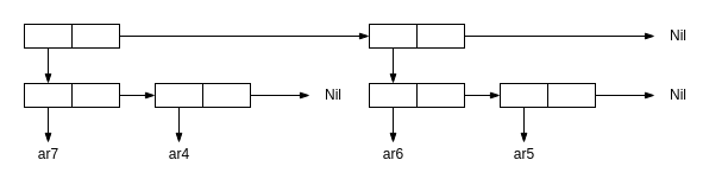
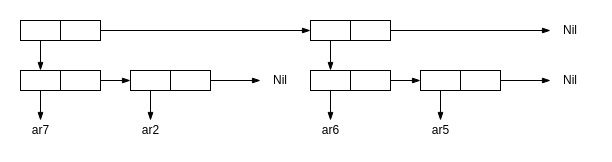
  <mxCell id="0" />
  <mxCell id="1" parent="0" />
  <mxCell id="2" value="" style="rounded=0;whiteSpace=wrap;html=1;" parent="1" vertex="1"><mxGeometry x="20" y="20" width="40" height="20" as="geometry" /></mxCell>
  <mxCell id="3" value="" style="rounded=0;whiteSpace=wrap;html=1;" parent="1" vertex="1"><mxGeometry x="60" y="20" width="40" height="20" as="geometry" /></mxCell>
  <mxCell id="4" value="" style="endArrow=blockThin;html=1;exitX=0.5;exitY=1;exitDx=0;exitDy=0;endFill=1;" parent="1" source="2" edge="1"><mxGeometry width="50" height="50" relative="1" as="geometry"><mxPoint x="70" y="90" as="sourcePoint" /><mxPoint x="40" y="70" as="targetPoint" /></mxGeometry></mxCell>
  <mxCell id="5" value="" style="endArrow=blockThin;html=1;exitX=1;exitY=0.5;exitDx=0;exitDy=0;endFill=1;entryX=0;entryY=0.5;entryDx=0;entryDy=0;" parent="1" source="3" edge="1" target="17"><mxGeometry width="50" height="50" relative="1" as="geometry"><mxPoint x="50" y="50" as="sourcePoint" /><mxPoint x="150" y="30" as="targetPoint" /></mxGeometry></mxCell>
  <mxCell id="6" value="Nil" style="text;html=1;strokeColor=none;fillColor=none;align=center;verticalAlign=middle;whiteSpace=wrap;rounded=0;" parent="1" vertex="1"><mxGeometry x="260" y="70" width="40" height="20" as="geometry" /></mxCell>
  <mxCell id="7" value="" style="rounded=0;whiteSpace=wrap;html=1;" vertex="1" parent="1"><mxGeometry x="20" y="70" width="40" height="20" as="geometry" /></mxCell>
  <mxCell id="8" value="" style="rounded=0;whiteSpace=wrap;html=1;" vertex="1" parent="1"><mxGeometry x="60" y="70" width="40" height="20" as="geometry" /></mxCell>
  <mxCell id="9" value="" style="endArrow=blockThin;html=1;exitX=0.5;exitY=1;exitDx=0;exitDy=0;endFill=1;" edge="1" parent="1" source="7"><mxGeometry width="50" height="50" relative="1" as="geometry"><mxPoint x="70" y="140" as="sourcePoint" /><mxPoint x="40" y="120" as="targetPoint" /></mxGeometry></mxCell>
  <mxCell id="10" value="" style="endArrow=blockThin;html=1;exitX=1;exitY=0.5;exitDx=0;exitDy=0;endFill=1;" edge="1" parent="1" source="8"><mxGeometry width="50" height="50" relative="1" as="geometry"><mxPoint x="50" y="100" as="sourcePoint" /><mxPoint x="130" y="80" as="targetPoint" /></mxGeometry></mxCell>
  <mxCell id="11" value="" style="rounded=0;whiteSpace=wrap;html=1;" vertex="1" parent="1"><mxGeometry x="130" y="70" width="40" height="20" as="geometry" /></mxCell>
  <mxCell id="12" value="" style="rounded=0;whiteSpace=wrap;html=1;" vertex="1" parent="1"><mxGeometry x="170" y="70" width="40" height="20" as="geometry" /></mxCell>
  <mxCell id="13" value="" style="endArrow=blockThin;html=1;exitX=0.5;exitY=1;exitDx=0;exitDy=0;endFill=1;" edge="1" parent="1" source="11"><mxGeometry width="50" height="50" relative="1" as="geometry"><mxPoint x="180" y="140" as="sourcePoint" /><mxPoint x="150" y="120" as="targetPoint" /></mxGeometry></mxCell>
  <mxCell id="14" value="" style="endArrow=blockThin;html=1;exitX=1;exitY=0.5;exitDx=0;exitDy=0;endFill=1;" edge="1" parent="1" source="12"><mxGeometry width="50" height="50" relative="1" as="geometry"><mxPoint x="160" y="100" as="sourcePoint" /><mxPoint x="260" y="80" as="targetPoint" /></mxGeometry></mxCell>
  <mxCell id="15" value="ar7" style="text;html=1;align=center;verticalAlign=middle;resizable=0;points=[];autosize=1;" vertex="1" parent="1"><mxGeometry x="25" y="120" width="30" height="20" as="geometry" /></mxCell>
- <mxCell id="16" value="ar4" style="text;html=1;align=center;verticalAlign=middle;resizable=0;points=[];autosize=1;" vertex="1" parent="1"><mxGeometry x="135" y="120" width="30" height="20" as="geometry" /></mxCell>
+ <mxCell id="16" value="ar2" style="text;html=1;align=center;verticalAlign=middle;resizable=0;points=[];autosize=1;" vertex="1" parent="1"><mxGeometry x="135" y="120" width="30" height="20" as="geometry" /></mxCell>
  <mxCell id="17" value="" style="rounded=0;whiteSpace=wrap;html=1;" vertex="1" parent="1"><mxGeometry x="310" y="20" width="40" height="20" as="geometry" /></mxCell>
  <mxCell id="18" value="" style="rounded=0;whiteSpace=wrap;html=1;" vertex="1" parent="1"><mxGeometry x="350" y="20" width="40" height="20" as="geometry" /></mxCell>
  <mxCell id="19" value="" style="endArrow=blockThin;html=1;exitX=0.5;exitY=1;exitDx=0;exitDy=0;endFill=1;" edge="1" parent="1" source="17"><mxGeometry width="50" height="50" relative="1" as="geometry"><mxPoint x="360" y="90" as="sourcePoint" /><mxPoint x="330" y="70" as="targetPoint" /></mxGeometry></mxCell>
  <mxCell id="20" value="" style="endArrow=blockThin;html=1;exitX=1;exitY=0.5;exitDx=0;exitDy=0;endFill=1;" edge="1" parent="1" source="18"><mxGeometry width="50" height="50" relative="1" as="geometry"><mxPoint x="340" y="50" as="sourcePoint" /><mxPoint x="550" y="30" as="targetPoint" /></mxGeometry></mxCell>
  <mxCell id="21" value="Nil" style="text;html=1;strokeColor=none;fillColor=none;align=center;verticalAlign=middle;whiteSpace=wrap;rounded=0;" vertex="1" parent="1"><mxGeometry x="550" y="70" width="40" height="20" as="geometry" /></mxCell>
  <mxCell id="22" value="" style="rounded=0;whiteSpace=wrap;html=1;" vertex="1" parent="1"><mxGeometry x="310" y="70" width="40" height="20" as="geometry" /></mxCell>
  <mxCell id="23" value="" style="rounded=0;whiteSpace=wrap;html=1;" vertex="1" parent="1"><mxGeometry x="350" y="70" width="40" height="20" as="geometry" /></mxCell>
  <mxCell id="24" value="" style="endArrow=blockThin;html=1;exitX=0.5;exitY=1;exitDx=0;exitDy=0;endFill=1;" edge="1" parent="1" source="22"><mxGeometry width="50" height="50" relative="1" as="geometry"><mxPoint x="360" y="140" as="sourcePoint" /><mxPoint x="330" y="120" as="targetPoint" /></mxGeometry></mxCell>
  <mxCell id="25" value="" style="endArrow=blockThin;html=1;exitX=1;exitY=0.5;exitDx=0;exitDy=0;endFill=1;" edge="1" parent="1" source="23"><mxGeometry width="50" height="50" relative="1" as="geometry"><mxPoint x="340" y="100" as="sourcePoint" /><mxPoint x="420" y="80" as="targetPoint" /></mxGeometry></mxCell>
  <mxCell id="26" value="" style="rounded=0;whiteSpace=wrap;html=1;" vertex="1" parent="1"><mxGeometry x="420" y="70" width="40" height="20" as="geometry" /></mxCell>
  <mxCell id="27" value="" style="rounded=0;whiteSpace=wrap;html=1;" vertex="1" parent="1"><mxGeometry x="460" y="70" width="40" height="20" as="geometry" /></mxCell>
  <mxCell id="28" value="" style="endArrow=blockThin;html=1;exitX=0.5;exitY=1;exitDx=0;exitDy=0;endFill=1;" edge="1" parent="1" source="26"><mxGeometry width="50" height="50" relative="1" as="geometry"><mxPoint x="470" y="140" as="sourcePoint" /><mxPoint x="440" y="120" as="targetPoint" /></mxGeometry></mxCell>
  <mxCell id="29" value="" style="endArrow=blockThin;html=1;exitX=1;exitY=0.5;exitDx=0;exitDy=0;endFill=1;" edge="1" parent="1" source="27"><mxGeometry width="50" height="50" relative="1" as="geometry"><mxPoint x="450" y="100" as="sourcePoint" /><mxPoint x="550" y="80" as="targetPoint" /></mxGeometry></mxCell>
  <mxCell id="30" value="ar6" style="text;html=1;align=center;verticalAlign=middle;resizable=0;points=[];autosize=1;" vertex="1" parent="1"><mxGeometry x="315" y="120" width="30" height="20" as="geometry" /></mxCell>
  <mxCell id="31" value="ar5" style="text;html=1;align=center;verticalAlign=middle;resizable=0;points=[];autosize=1;" vertex="1" parent="1"><mxGeometry x="425" y="120" width="30" height="20" as="geometry" /></mxCell>
  <mxCell id="32" value="Nil" style="text;html=1;strokeColor=none;fillColor=none;align=center;verticalAlign=middle;whiteSpace=wrap;rounded=0;" vertex="1" parent="1"><mxGeometry x="550" y="20" width="40" height="20" as="geometry" /></mxCell>
